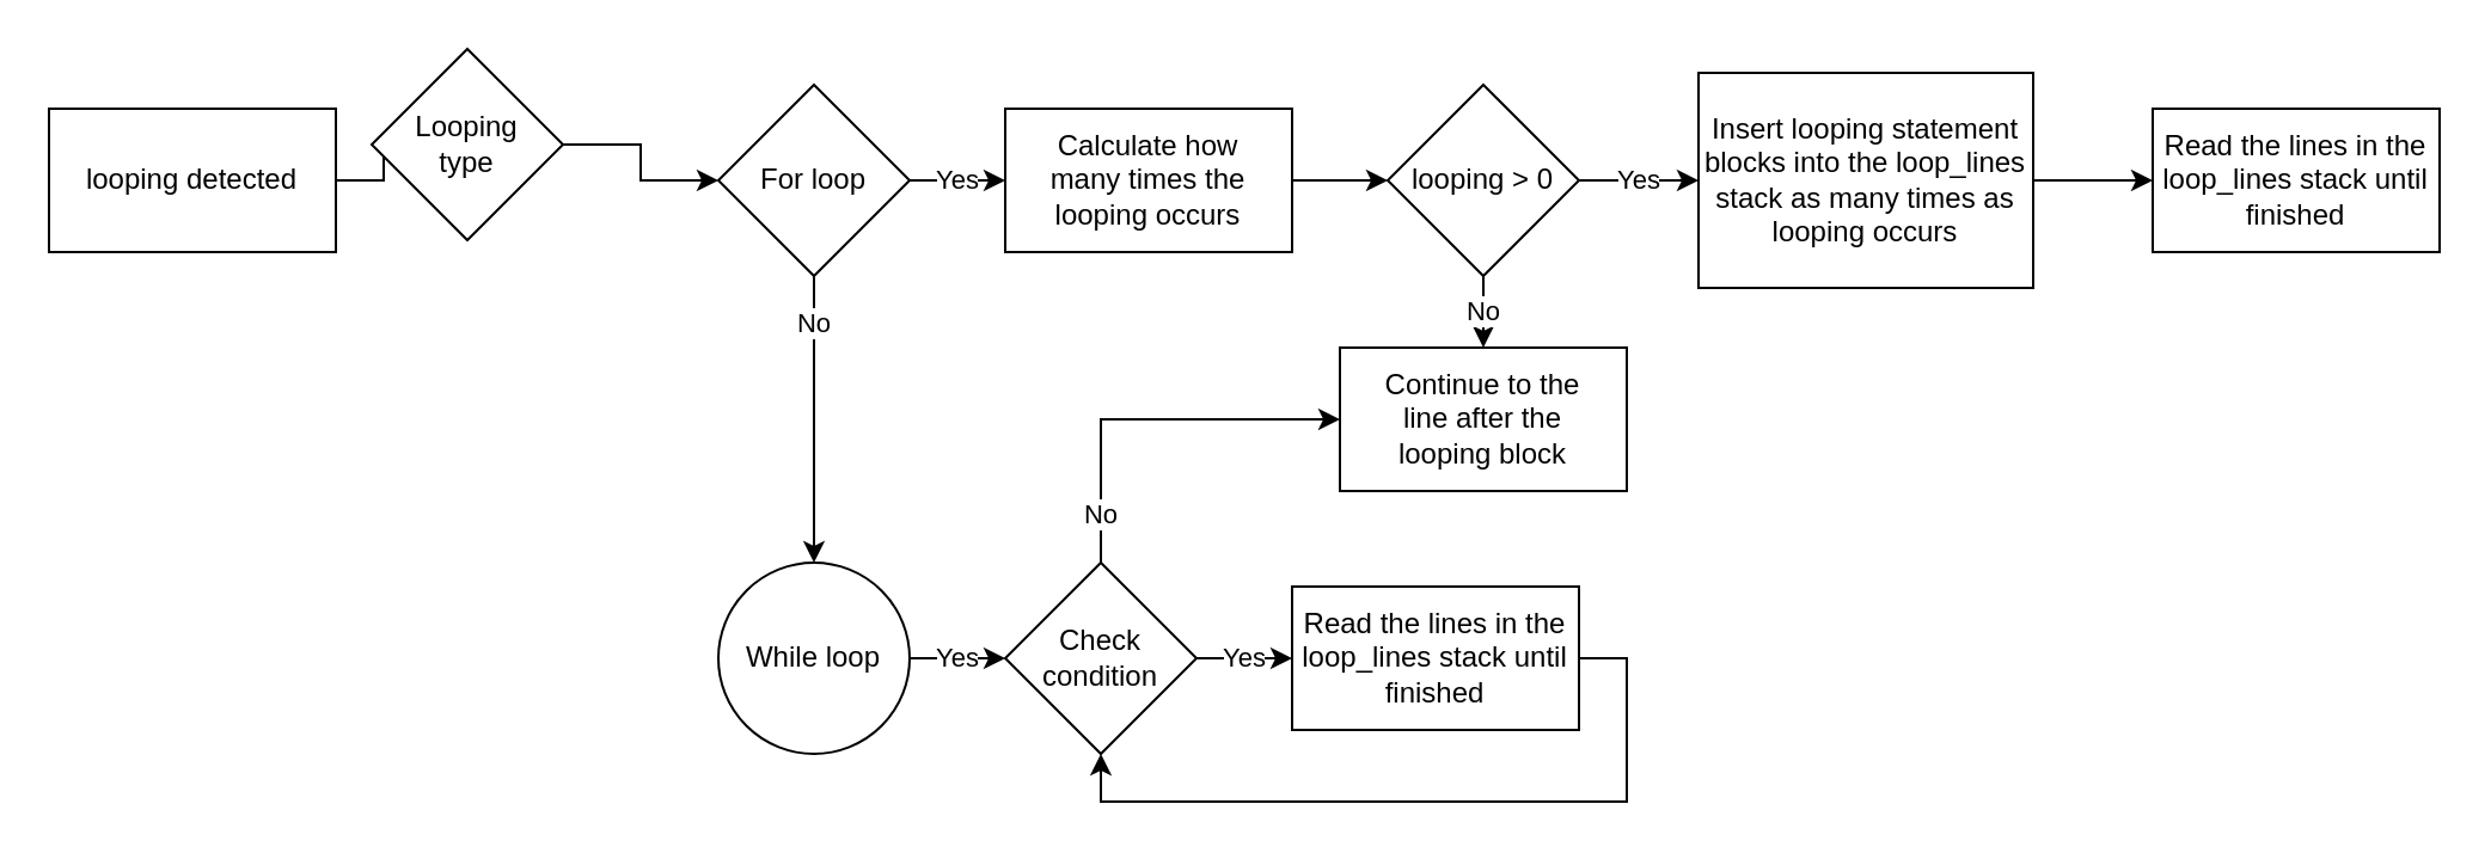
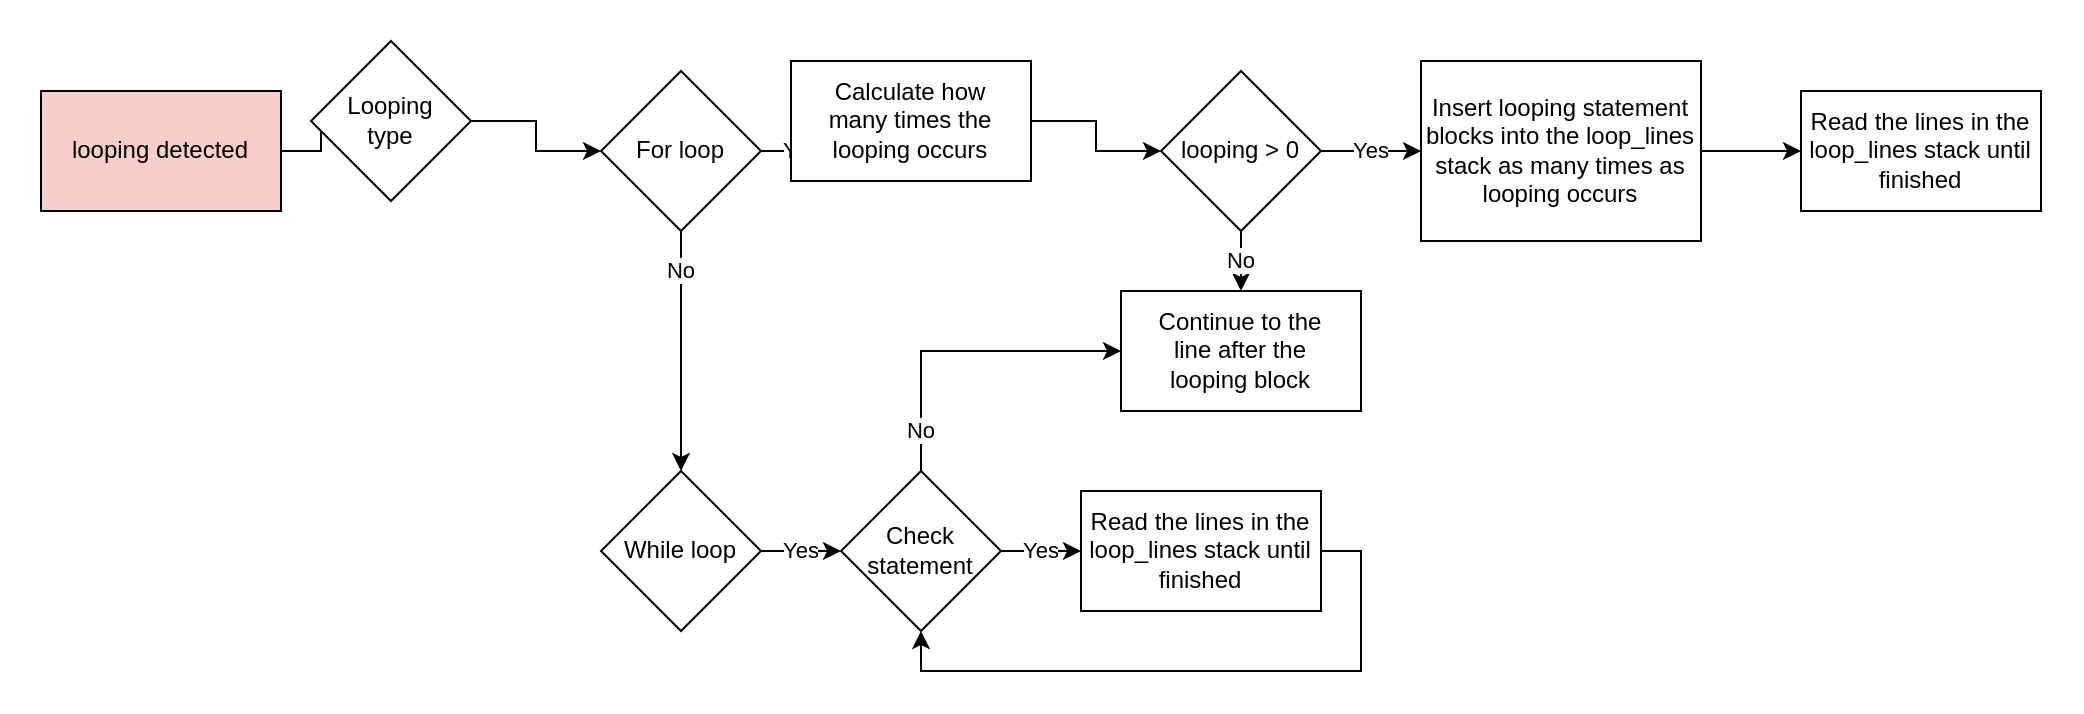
  <mxCell id="0" />
  <mxCell id="1" parent="0" />
  <mxCell id="2" style="edgeStyle=orthogonalEdgeStyle;rounded=0;orthogonalLoop=1;jettySize=auto;html=1;entryX=0;entryY=0.5;entryDx=0;entryDy=0;" edge="1" parent="1" source="3" target="10"><mxGeometry relative="1" as="geometry" /></mxCell>
- <mxCell id="3" value="looping detected" style="rounded=0;whiteSpace=wrap;html=1;" vertex="1" parent="1"><mxGeometry x="20" y="45" width="120" height="60" as="geometry" /></mxCell>
+ <mxCell id="3" value="looping detected" style="rounded=0;whiteSpace=wrap;html=1;fillColor=#f8cecc;" vertex="1" parent="1"><mxGeometry x="20" y="45" width="120" height="60" as="geometry" /></mxCell>
  <mxCell id="4" value="No" style="edgeStyle=orthogonalEdgeStyle;rounded=0;orthogonalLoop=1;jettySize=auto;html=1;entryX=0.5;entryY=0;entryDx=0;entryDy=0;" edge="1" parent="1" source="6" target="8"><mxGeometry x="-0.667" relative="1" as="geometry"><mxPoint as="offset" /></mxGeometry></mxCell>
  <mxCell id="5" value="Yes" style="edgeStyle=orthogonalEdgeStyle;rounded=0;orthogonalLoop=1;jettySize=auto;html=1;entryX=0;entryY=0.5;entryDx=0;entryDy=0;" edge="1" parent="1" source="6" target="15"><mxGeometry relative="1" as="geometry" /></mxCell>
  <mxCell id="6" value="For loop" style="rhombus;whiteSpace=wrap;html=1;" vertex="1" parent="1"><mxGeometry x="300" y="35" width="80" height="80" as="geometry" /></mxCell>
  <mxCell id="7" value="Yes" style="edgeStyle=orthogonalEdgeStyle;rounded=0;orthogonalLoop=1;jettySize=auto;html=1;entryX=0;entryY=0.5;entryDx=0;entryDy=0;" edge="1" parent="1" source="8" target="13"><mxGeometry relative="1" as="geometry" /></mxCell>
- <mxCell id="8" value="While loop" style="ellipse;whiteSpace=wrap;html=1;" vertex="1" parent="1"><mxGeometry x="300" y="235" width="80" height="80" as="geometry" /></mxCell>
+ <mxCell id="8" value="While loop" style="rhombus;whiteSpace=wrap;html=1;" vertex="1" parent="1"><mxGeometry x="300" y="235" width="80" height="80" as="geometry" /></mxCell>
  <mxCell id="9" style="edgeStyle=orthogonalEdgeStyle;rounded=0;orthogonalLoop=1;jettySize=auto;html=1;" edge="1" parent="1" source="10" target="6"><mxGeometry relative="1" as="geometry" /></mxCell>
  <mxCell id="10" value="Looping&lt;br&gt;type" style="rhombus;whiteSpace=wrap;html=1;" vertex="1" parent="1"><mxGeometry x="155" y="20" width="80" height="80" as="geometry" /></mxCell>
  <mxCell id="11" value="Yes" style="edgeStyle=orthogonalEdgeStyle;rounded=0;orthogonalLoop=1;jettySize=auto;html=1;entryX=0;entryY=0.5;entryDx=0;entryDy=0;" edge="1" parent="1" source="13" target="20"><mxGeometry relative="1" as="geometry" /></mxCell>
  <mxCell id="12" value="No" style="edgeStyle=orthogonalEdgeStyle;rounded=0;orthogonalLoop=1;jettySize=auto;html=1;entryX=0;entryY=0.5;entryDx=0;entryDy=0;" edge="1" parent="1" source="13" target="24"><mxGeometry x="-0.75" relative="1" as="geometry"><Array as="points"><mxPoint x="460" y="175" /></Array><mxPoint as="offset" /></mxGeometry></mxCell>
- <mxCell id="13" value="Check&lt;br&gt;condition" style="rhombus;whiteSpace=wrap;html=1;" vertex="1" parent="1"><mxGeometry x="420" y="235" width="80" height="80" as="geometry" /></mxCell>
+ <mxCell id="13" value="Check&lt;br&gt;statement" style="rhombus;whiteSpace=wrap;html=1;" vertex="1" parent="1"><mxGeometry x="420" y="235" width="80" height="80" as="geometry" /></mxCell>
  <mxCell id="14" style="edgeStyle=orthogonalEdgeStyle;rounded=0;orthogonalLoop=1;jettySize=auto;html=1;entryX=0;entryY=0.5;entryDx=0;entryDy=0;" edge="1" parent="1" source="15" target="23"><mxGeometry relative="1" as="geometry" /></mxCell>
- <mxCell id="15" value="Calculate how&lt;br&gt;many times the&lt;br&gt;looping occurs" style="rounded=0;whiteSpace=wrap;html=1;" vertex="1" parent="1"><mxGeometry x="420" y="45" width="120" height="60" as="geometry" /></mxCell>
+ <mxCell id="15" value="Calculate how&lt;br&gt;many times the&lt;br&gt;looping occurs" style="rounded=0;whiteSpace=wrap;html=1;" vertex="1" parent="1"><mxGeometry x="395" y="30" width="120" height="60" as="geometry" /></mxCell>
  <mxCell id="16" style="edgeStyle=orthogonalEdgeStyle;rounded=0;orthogonalLoop=1;jettySize=auto;html=1;entryX=0;entryY=0.5;entryDx=0;entryDy=0;" edge="1" parent="1" source="17" target="18"><mxGeometry relative="1" as="geometry" /></mxCell>
  <mxCell id="17" value="Insert looping statement blocks into the loop_lines stack as many times as looping occurs" style="rounded=0;whiteSpace=wrap;html=1;" vertex="1" parent="1"><mxGeometry x="710" y="30" width="140" height="90" as="geometry" /></mxCell>
  <mxCell id="18" value="Read the lines in the loop_lines stack until finished" style="rounded=0;whiteSpace=wrap;html=1;" vertex="1" parent="1"><mxGeometry x="900" y="45" width="120" height="60" as="geometry" /></mxCell>
  <mxCell id="19" style="edgeStyle=orthogonalEdgeStyle;rounded=0;orthogonalLoop=1;jettySize=auto;html=1;exitX=1;exitY=0.5;exitDx=0;exitDy=0;" edge="1" parent="1" source="20"><mxGeometry relative="1" as="geometry"><mxPoint x="460" y="315" as="targetPoint" /><Array as="points"><mxPoint x="680" y="275" /><mxPoint x="680" y="335" /><mxPoint x="460" y="335" /></Array></mxGeometry></mxCell>
  <mxCell id="20" value="Read the lines in the loop_lines stack until finished" style="rounded=0;whiteSpace=wrap;html=1;" vertex="1" parent="1"><mxGeometry x="540" y="245" width="120" height="60" as="geometry" /></mxCell>
  <mxCell id="21" value="Yes" style="edgeStyle=orthogonalEdgeStyle;rounded=0;orthogonalLoop=1;jettySize=auto;html=1;entryX=0;entryY=0.5;entryDx=0;entryDy=0;" edge="1" parent="1" source="23" target="17"><mxGeometry relative="1" as="geometry" /></mxCell>
  <mxCell id="22" value="No" style="edgeStyle=orthogonalEdgeStyle;rounded=0;orthogonalLoop=1;jettySize=auto;html=1;entryX=0.5;entryY=0;entryDx=0;entryDy=0;" edge="1" parent="1" source="23" target="24"><mxGeometry relative="1" as="geometry" /></mxCell>
  <mxCell id="23" value="looping &amp;gt; 0" style="rhombus;whiteSpace=wrap;html=1;" vertex="1" parent="1"><mxGeometry x="580" y="35" width="80" height="80" as="geometry" /></mxCell>
  <mxCell id="24" value="Continue to the&lt;br&gt;line after the&lt;br&gt;looping block" style="rounded=0;whiteSpace=wrap;html=1;" vertex="1" parent="1"><mxGeometry x="560" y="145" width="120" height="60" as="geometry" /></mxCell>
